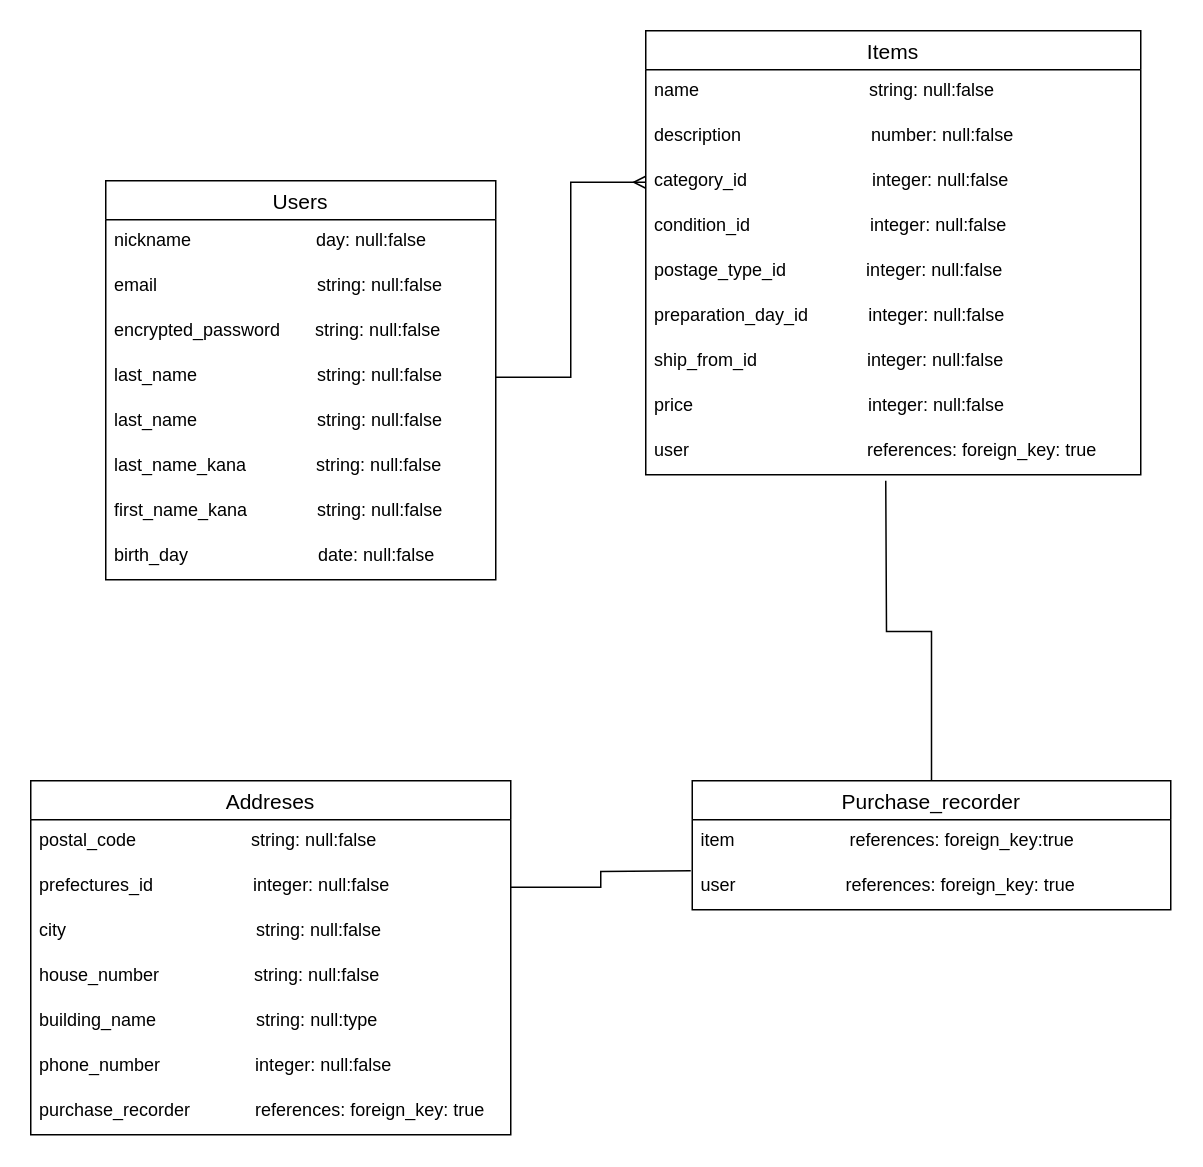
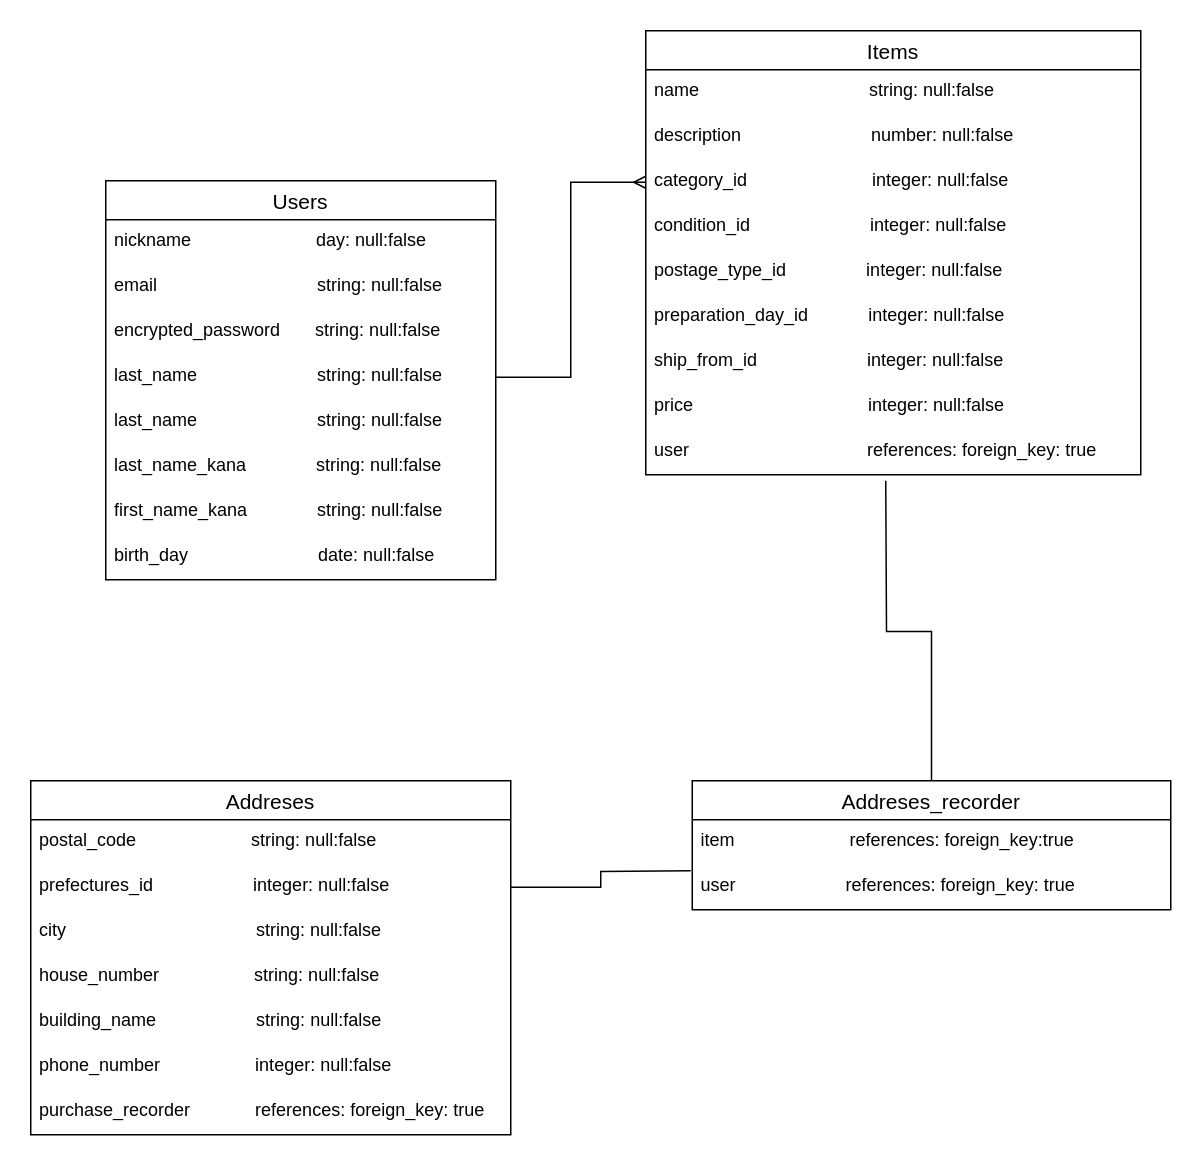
  <mxCell id="0" />
  <mxCell id="1" parent="0" />
  <mxCell id="2" value="Items" style="swimlane;fontStyle=0;childLayout=stackLayout;horizontal=1;startSize=26;horizontalStack=0;resizeParent=1;resizeParentMax=0;resizeLast=0;collapsible=1;marginBottom=0;align=center;fontSize=14;" parent="1" vertex="1"><mxGeometry x="430" y="20" width="330" height="296" as="geometry" /></mxCell>
  <mxCell id="3" value="name                                  string: null:false" style="text;strokeColor=none;fillColor=none;spacingLeft=4;spacingRight=4;overflow=hidden;rotatable=0;points=[[0,0.5],[1,0.5]];portConstraint=eastwest;fontSize=12;" parent="2" vertex="1"><mxGeometry y="26" width="330" height="30" as="geometry" /></mxCell>
  <mxCell id="4" value="description                          number: null:false" style="text;strokeColor=none;fillColor=none;spacingLeft=4;spacingRight=4;overflow=hidden;rotatable=0;points=[[0,0.5],[1,0.5]];portConstraint=eastwest;fontSize=12;" parent="2" vertex="1"><mxGeometry y="56" width="330" height="30" as="geometry" /></mxCell>
  <mxCell id="5" value="category_id                         integer: null:false" style="text;strokeColor=none;fillColor=none;spacingLeft=4;spacingRight=4;overflow=hidden;rotatable=0;points=[[0,0.5],[1,0.5]];portConstraint=eastwest;fontSize=12;" parent="2" vertex="1"><mxGeometry y="86" width="330" height="30" as="geometry" /></mxCell>
  <mxCell id="6" value="condition_id                        integer: null:false" style="text;strokeColor=none;fillColor=none;spacingLeft=4;spacingRight=4;overflow=hidden;rotatable=0;points=[[0,0.5],[1,0.5]];portConstraint=eastwest;fontSize=12;" parent="2" vertex="1"><mxGeometry y="116" width="330" height="30" as="geometry" /></mxCell>
  <mxCell id="7" value="postage_type_id                integer: null:false" style="text;strokeColor=none;fillColor=none;spacingLeft=4;spacingRight=4;overflow=hidden;rotatable=0;points=[[0,0.5],[1,0.5]];portConstraint=eastwest;fontSize=12;" parent="2" vertex="1"><mxGeometry y="146" width="330" height="30" as="geometry" /></mxCell>
  <mxCell id="8" value="preparation_day_id            integer: null:false" style="text;strokeColor=none;fillColor=none;spacingLeft=4;spacingRight=4;overflow=hidden;rotatable=0;points=[[0,0.5],[1,0.5]];portConstraint=eastwest;fontSize=12;" parent="2" vertex="1"><mxGeometry y="176" width="330" height="30" as="geometry" /></mxCell>
  <mxCell id="9" value="ship_from_id                      integer: null:false" style="text;strokeColor=none;fillColor=none;spacingLeft=4;spacingRight=4;overflow=hidden;rotatable=0;points=[[0,0.5],[1,0.5]];portConstraint=eastwest;fontSize=12;" parent="2" vertex="1"><mxGeometry y="206" width="330" height="30" as="geometry" /></mxCell>
  <mxCell id="10" value="price                                   integer: null:false" style="text;strokeColor=none;fillColor=none;spacingLeft=4;spacingRight=4;overflow=hidden;rotatable=0;points=[[0,0.5],[1,0.5]];portConstraint=eastwest;fontSize=12;" parent="2" vertex="1"><mxGeometry y="236" width="330" height="30" as="geometry" /></mxCell>
  <mxCell id="11" value="user　                                references: foreign_key: true" style="text;strokeColor=none;fillColor=none;spacingLeft=4;spacingRight=4;overflow=hidden;rotatable=0;points=[[0,0.5],[1,0.5]];portConstraint=eastwest;fontSize=12;" parent="2" vertex="1"><mxGeometry y="266" width="330" height="30" as="geometry" /></mxCell>
  <mxCell id="12" style="edgeStyle=orthogonalEdgeStyle;rounded=0;orthogonalLoop=1;jettySize=auto;html=1;exitX=1;exitY=0.5;exitDx=0;exitDy=0;entryX=0;entryY=0.5;entryDx=0;entryDy=0;endArrow=ERmany;endFill=0;" parent="1" source="17" target="5" edge="1"><mxGeometry relative="1" as="geometry" /></mxCell>
  <mxCell id="13" value="Users" style="swimlane;fontStyle=0;childLayout=stackLayout;horizontal=1;startSize=26;horizontalStack=0;resizeParent=1;resizeParentMax=0;resizeLast=0;collapsible=1;marginBottom=0;align=center;fontSize=14;" parent="1" vertex="1"><mxGeometry x="70" y="120" width="260" height="266" as="geometry" /></mxCell>
  <mxCell id="14" value="nickname                         day: null:false" style="text;strokeColor=none;fillColor=none;spacingLeft=4;spacingRight=4;overflow=hidden;rotatable=0;points=[[0,0.5],[1,0.5]];portConstraint=eastwest;fontSize=12;" parent="13" vertex="1"><mxGeometry y="26" width="260" height="30" as="geometry" /></mxCell>
  <mxCell id="15" value="email                                string: null:false" style="text;strokeColor=none;fillColor=none;spacingLeft=4;spacingRight=4;overflow=hidden;rotatable=0;points=[[0,0.5],[1,0.5]];portConstraint=eastwest;fontSize=12;" parent="13" vertex="1"><mxGeometry y="56" width="260" height="30" as="geometry" /></mxCell>
  <mxCell id="16" value="encrypted_password       string: null:false" style="text;strokeColor=none;fillColor=none;spacingLeft=4;spacingRight=4;overflow=hidden;rotatable=0;points=[[0,0.5],[1,0.5]];portConstraint=eastwest;fontSize=12;" parent="13" vertex="1"><mxGeometry y="86" width="260" height="30" as="geometry" /></mxCell>
  <mxCell id="17" value="last_name                        string: null:false" style="text;strokeColor=none;fillColor=none;spacingLeft=4;spacingRight=4;overflow=hidden;rotatable=0;points=[[0,0.5],[1,0.5]];portConstraint=eastwest;fontSize=12;" parent="13" vertex="1"><mxGeometry y="116" width="260" height="30" as="geometry" /></mxCell>
  <mxCell id="18" value="last_name                        string: null:false" style="text;strokeColor=none;fillColor=none;spacingLeft=4;spacingRight=4;overflow=hidden;rotatable=0;points=[[0,0.5],[1,0.5]];portConstraint=eastwest;fontSize=12;" parent="13" vertex="1"><mxGeometry y="146" width="260" height="30" as="geometry" /></mxCell>
  <mxCell id="19" value="last_name_kana              string: null:false" style="text;strokeColor=none;fillColor=none;spacingLeft=4;spacingRight=4;overflow=hidden;rotatable=0;points=[[0,0.5],[1,0.5]];portConstraint=eastwest;fontSize=12;" parent="13" vertex="1"><mxGeometry y="176" width="260" height="30" as="geometry" /></mxCell>
  <mxCell id="20" value="first_name_kana              string: null:false" style="text;strokeColor=none;fillColor=none;spacingLeft=4;spacingRight=4;overflow=hidden;rotatable=0;points=[[0,0.5],[1,0.5]];portConstraint=eastwest;fontSize=12;" parent="13" vertex="1"><mxGeometry y="206" width="260" height="30" as="geometry" /></mxCell>
  <mxCell id="21" value="birth_day                          date: null:false" style="text;strokeColor=none;fillColor=none;spacingLeft=4;spacingRight=4;overflow=hidden;rotatable=0;points=[[0,0.5],[1,0.5]];portConstraint=eastwest;fontSize=12;" parent="13" vertex="1"><mxGeometry y="236" width="260" height="30" as="geometry" /></mxCell>
  <mxCell id="22" style="edgeStyle=orthogonalEdgeStyle;rounded=0;orthogonalLoop=1;jettySize=auto;html=1;exitX=0.5;exitY=0;exitDx=0;exitDy=0;startArrow=none;startFill=0;endArrow=none;endFill=0;" parent="1" source="32" edge="1"><mxGeometry relative="1" as="geometry"><mxPoint x="590" y="320" as="targetPoint" /></mxGeometry></mxCell>
  <mxCell id="23" value="Addreses" style="swimlane;fontStyle=0;childLayout=stackLayout;horizontal=1;startSize=26;horizontalStack=0;resizeParent=1;resizeParentMax=0;resizeLast=0;collapsible=1;marginBottom=0;align=center;fontSize=14;" parent="1" vertex="1"><mxGeometry x="20" y="520" width="320" height="236" as="geometry" /></mxCell>
  <mxCell id="24" value="postal_code                       string: null:false" style="text;strokeColor=none;fillColor=none;spacingLeft=4;spacingRight=4;overflow=hidden;rotatable=0;points=[[0,0.5],[1,0.5]];portConstraint=eastwest;fontSize=12;" parent="23" vertex="1"><mxGeometry y="26" width="320" height="30" as="geometry" /></mxCell>
  <mxCell id="25" value="prefectures_id                    integer: null:false" style="text;strokeColor=none;fillColor=none;spacingLeft=4;spacingRight=4;overflow=hidden;rotatable=0;points=[[0,0.5],[1,0.5]];portConstraint=eastwest;fontSize=12;" parent="23" vertex="1"><mxGeometry y="56" width="320" height="30" as="geometry" /></mxCell>
  <mxCell id="26" value="city                                      string: null:false" style="text;strokeColor=none;fillColor=none;spacingLeft=4;spacingRight=4;overflow=hidden;rotatable=0;points=[[0,0.5],[1,0.5]];portConstraint=eastwest;fontSize=12;" vertex="1" parent="23"><mxGeometry y="86" width="320" height="30" as="geometry" /></mxCell>
  <mxCell id="27" value="house_number                   string: null:false" style="text;strokeColor=none;fillColor=none;spacingLeft=4;spacingRight=4;overflow=hidden;rotatable=0;points=[[0,0.5],[1,0.5]];portConstraint=eastwest;fontSize=12;" vertex="1" parent="23"><mxGeometry y="116" width="320" height="30" as="geometry" /></mxCell>
- <mxCell id="28" value="building_name                    string: null:type" style="text;strokeColor=none;fillColor=none;spacingLeft=4;spacingRight=4;overflow=hidden;rotatable=0;points=[[0,0.5],[1,0.5]];portConstraint=eastwest;fontSize=12;" vertex="1" parent="23"><mxGeometry y="146" width="320" height="30" as="geometry" /></mxCell>
+ <mxCell id="28" value="building_name                    string: null:false" style="text;strokeColor=none;fillColor=none;spacingLeft=4;spacingRight=4;overflow=hidden;rotatable=0;points=[[0,0.5],[1,0.5]];portConstraint=eastwest;fontSize=12;" vertex="1" parent="23"><mxGeometry y="146" width="320" height="30" as="geometry" /></mxCell>
  <mxCell id="29" value="phone_number                   integer: null:false" style="text;strokeColor=none;fillColor=none;spacingLeft=4;spacingRight=4;overflow=hidden;rotatable=0;points=[[0,0.5],[1,0.5]];portConstraint=eastwest;fontSize=12;" parent="23" vertex="1"><mxGeometry y="176" width="320" height="30" as="geometry" /></mxCell>
  <mxCell id="30" value="purchase_recorder             references: foreign_key: true&#10;    " style="text;strokeColor=none;fillColor=none;spacingLeft=4;spacingRight=4;overflow=hidden;rotatable=0;points=[[0,0.5],[1,0.5]];portConstraint=eastwest;fontSize=12;" parent="23" vertex="1"><mxGeometry y="206" width="320" height="30" as="geometry" /></mxCell>
  <mxCell id="31" style="edgeStyle=orthogonalEdgeStyle;rounded=0;orthogonalLoop=1;jettySize=auto;html=1;exitX=1;exitY=0.5;exitDx=0;exitDy=0;startArrow=none;startFill=0;endArrow=none;endFill=0;" edge="1" parent="1" source="25"><mxGeometry relative="1" as="geometry"><mxPoint x="460" y="580" as="targetPoint" /></mxGeometry></mxCell>
- <mxCell id="32" value="Purchase_recorder" style="swimlane;fontStyle=0;childLayout=stackLayout;horizontal=1;startSize=26;horizontalStack=0;resizeParent=1;resizeParentMax=0;resizeLast=0;collapsible=1;marginBottom=0;align=center;fontSize=14;" parent="1" vertex="1"><mxGeometry x="461" y="520" width="319" height="86" as="geometry" /></mxCell>
+ <mxCell id="32" value="Addreses_recorder" style="swimlane;fontStyle=0;childLayout=stackLayout;horizontal=1;startSize=26;horizontalStack=0;resizeParent=1;resizeParentMax=0;resizeLast=0;collapsible=1;marginBottom=0;align=center;fontSize=14;" parent="1" vertex="1"><mxGeometry x="461" y="520" width="319" height="86" as="geometry" /></mxCell>
  <mxCell id="33" value="item                       references: foreign_key:true" style="text;strokeColor=none;fillColor=none;spacingLeft=4;spacingRight=4;overflow=hidden;rotatable=0;points=[[0,0.5],[1,0.5]];portConstraint=eastwest;fontSize=12;" parent="32" vertex="1"><mxGeometry y="26" width="319" height="30" as="geometry" /></mxCell>
  <mxCell id="34" value="user                      references: foreign_key: true" style="text;strokeColor=none;fillColor=none;spacingLeft=4;spacingRight=4;overflow=hidden;rotatable=0;points=[[0,0.5],[1,0.5]];portConstraint=eastwest;fontSize=12;" parent="32" vertex="1"><mxGeometry y="56" width="319" height="30" as="geometry" /></mxCell>
